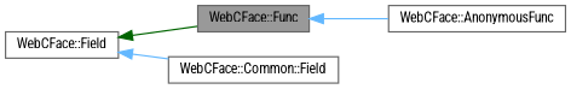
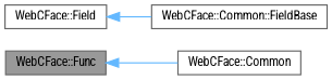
  digraph {
    fontname="Roboto Condensed"
    rankdir=LR
    node [color=gray40 fillcolor=white fontname="Roboto Condensed" fontsize=10 shape=box style=filled]
    edge [color=steelblue1 dir=back fontname="Roboto Condensed" fontsize=10 labelfontname=Helvetica labelfontsize=10 style=solid]
    n1 [fillcolor=grey60 fontcolor=black height=0.2 label="WebCFace::Func" width=0.4]
-   n2 [height=0.2 label="WebCFace::AnonymousFunc" width=0.4]
+   n2 [height=0.2 label="WebCFace::Common" width=0.4]
    n3 [height=0.2 label="WebCFace::Field" width=0.4]
-   n4 [height=0.2 label="WebCFace::Common::Field" width=0.4]
+   n4 [height=0.2 label="WebCFace::Common::FieldBase" width=0.4]
    n1 -> n2
-   n3 -> n1 [color=darkgreen]
    n3 -> n4
  }
